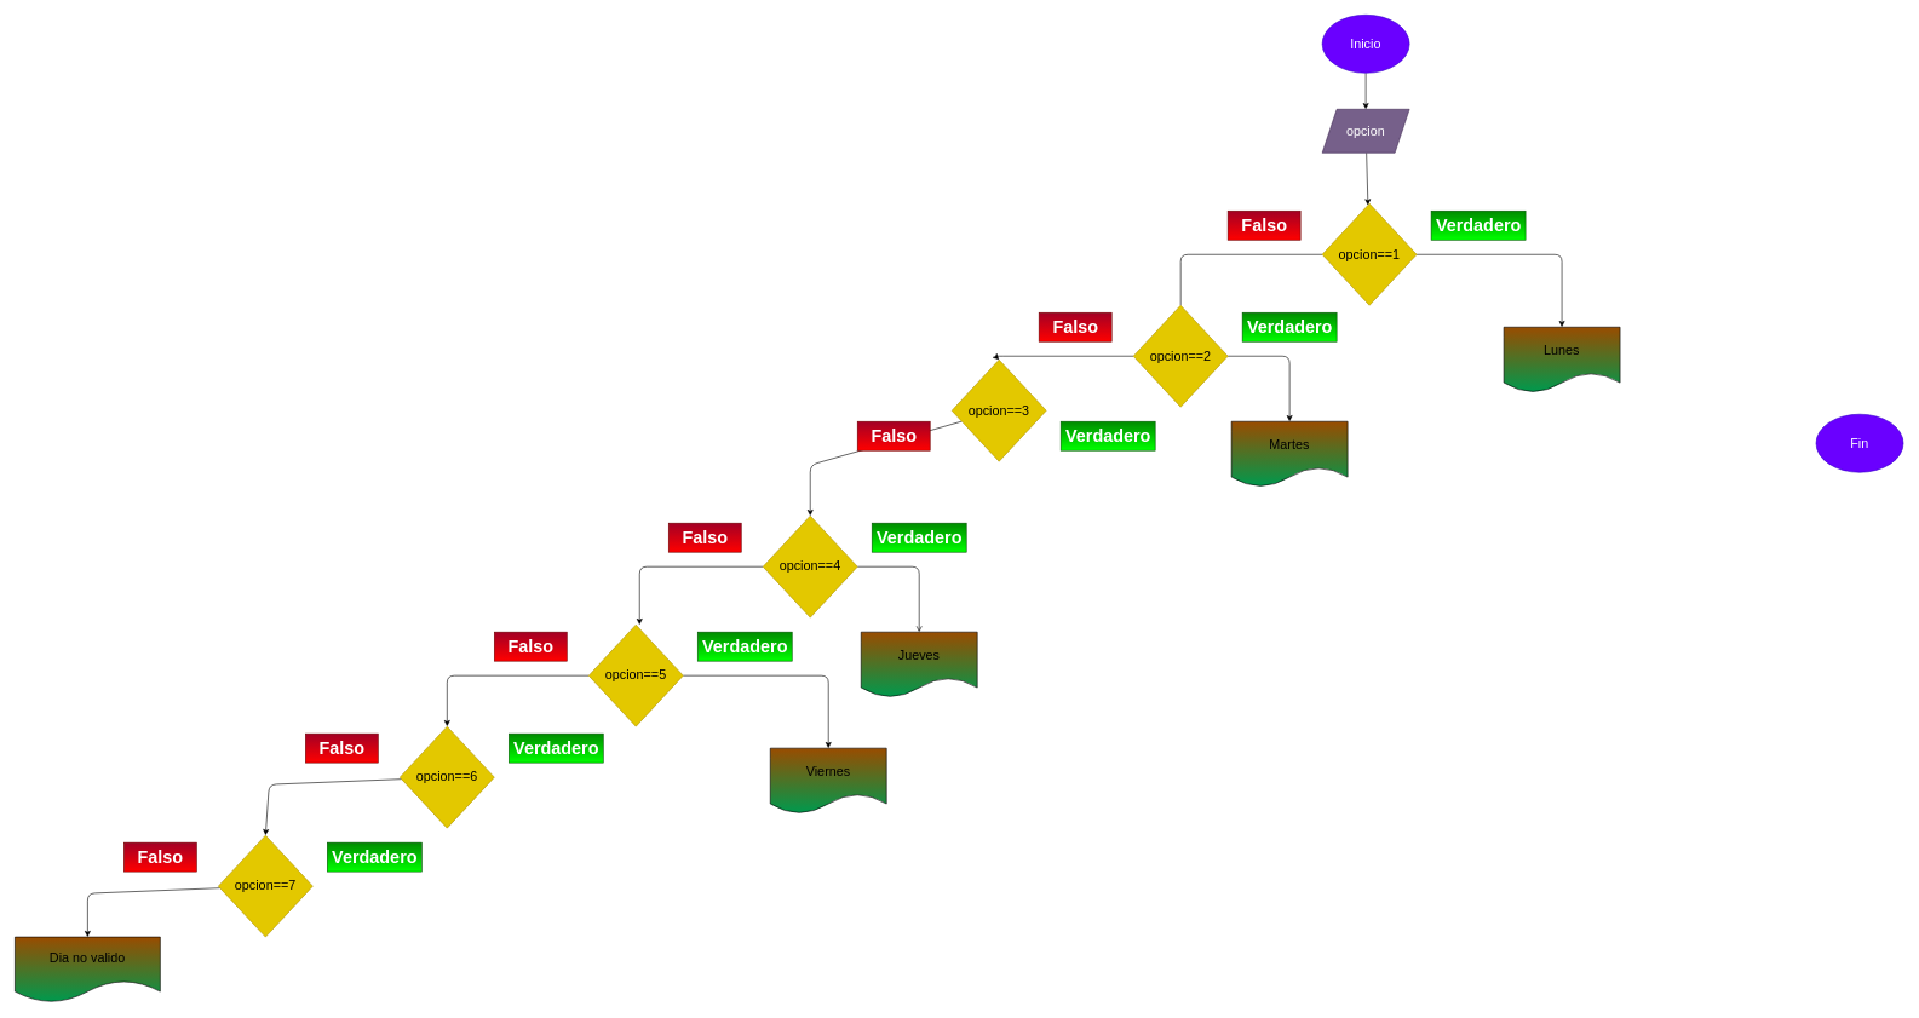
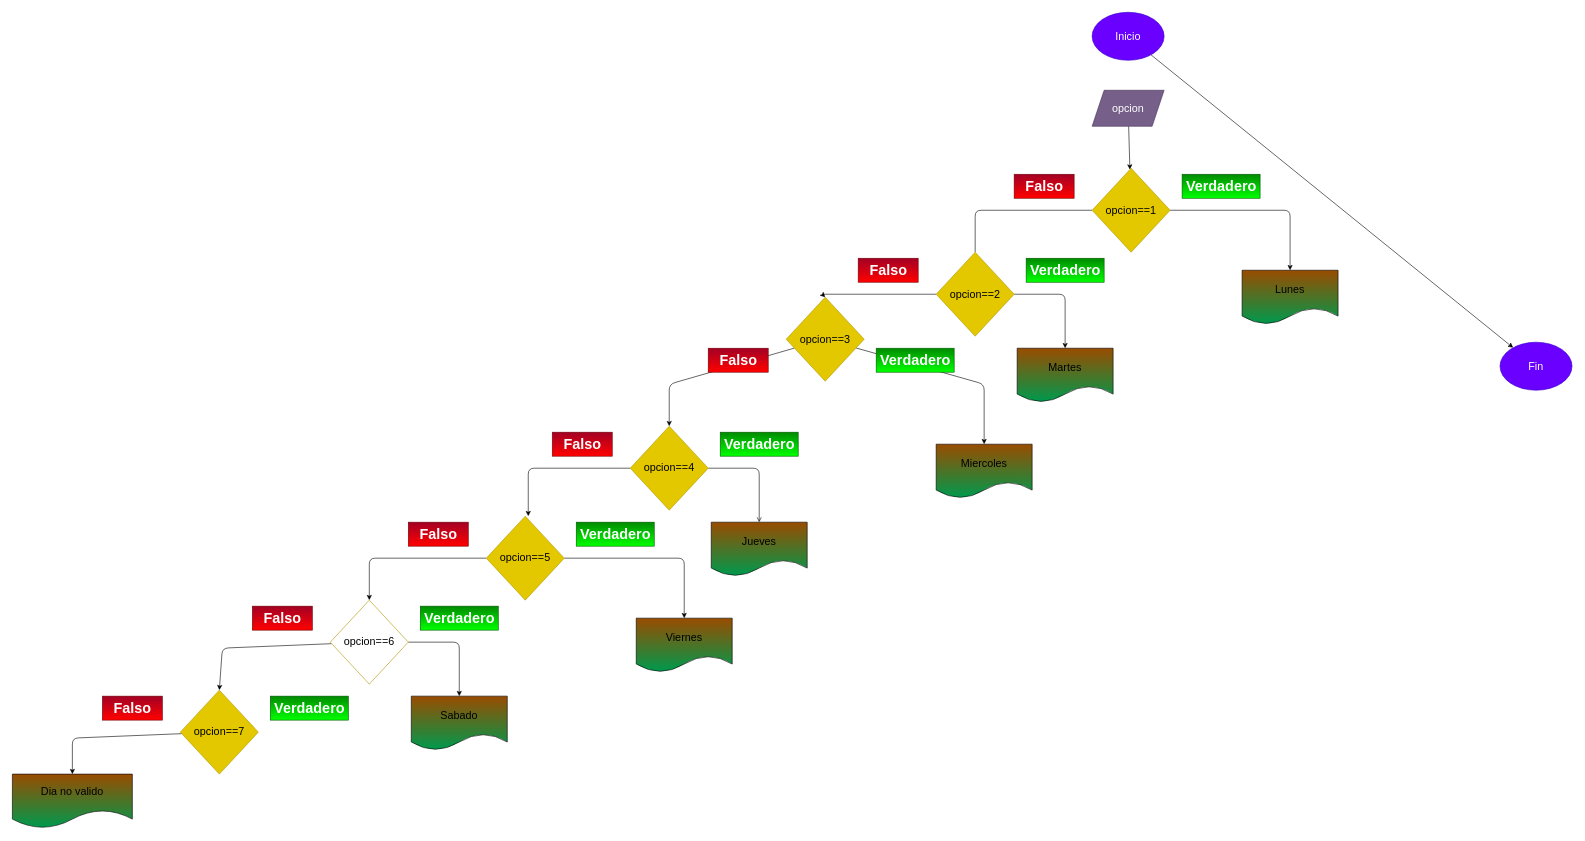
  <mxCell id="0" />
  <mxCell id="1" parent="0" />
- <mxCell id="2" value="" style="edgeStyle=none;html=1;fontSize=18;" parent="1" source="3" target="5" edge="1"><mxGeometry relative="1" as="geometry" /></mxCell>
+ <mxCell id="2" value="" style="edgeStyle=none;html=1;fontSize=18;" parent="1" source="3" target="11" edge="1"><mxGeometry relative="1" as="geometry" /></mxCell>
  <mxCell id="3" value="&lt;font style=&quot;font-size: 18px&quot;&gt;Inicio&lt;/font&gt;" style="ellipse;whiteSpace=wrap;html=1;fillColor=#6a00ff;fontColor=#ffffff;strokeColor=#3700CC;" parent="1" vertex="1"><mxGeometry x="1820" y="20" width="120" height="80" as="geometry" /></mxCell>
  <mxCell id="4" style="edgeStyle=none;html=1;fontSize=18;" parent="1" source="5" target="8" edge="1"><mxGeometry relative="1" as="geometry" /></mxCell>
  <mxCell id="5" value="&lt;font style=&quot;font-size: 18px&quot;&gt;opcion&lt;/font&gt;" style="shape=parallelogram;perimeter=parallelogramPerimeter;whiteSpace=wrap;html=1;fixedSize=1;fillColor=#76608a;fontColor=#ffffff;strokeColor=#432D57;" parent="1" vertex="1"><mxGeometry x="1820" y="150" width="120" height="60" as="geometry" /></mxCell>
  <mxCell id="6" style="edgeStyle=none;html=1;" parent="1" source="8" target="18" edge="1"><mxGeometry relative="1" as="geometry"><Array as="points"><mxPoint x="2150" y="350" /></Array><mxPoint x="2155" y="440" as="targetPoint" /></mxGeometry></mxCell>
  <mxCell id="7" style="edgeStyle=none;html=1;fontSize=18;entryX=0.5;entryY=0;entryDx=0;entryDy=0;endArrow=none;" parent="1" source="8" target="15" edge="1"><mxGeometry relative="1" as="geometry"><Array as="points"><mxPoint x="1625" y="350" /></Array><mxPoint x="1575" y="420" as="targetPoint" /></mxGeometry></mxCell>
  <mxCell id="8" value="opcion==1" style="rhombus;whiteSpace=wrap;html=1;fontSize=18;fillColor=#e3c800;fontColor=#000000;strokeColor=#B09500;" parent="1" vertex="1"><mxGeometry x="1820" y="280" width="130" height="140" as="geometry" /></mxCell>
  <mxCell id="9" value="Falso" style="text;strokeColor=#6F0000;fillColor=#a20025;html=1;fontSize=24;fontStyle=1;verticalAlign=middle;align=center;fontColor=#ffffff;gradientColor=#FF0000;" parent="1" vertex="1"><mxGeometry x="1690" y="290" width="100" height="40" as="geometry" /></mxCell>
  <mxCell id="10" value="Verdadero" style="text;strokeColor=#005700;fillColor=#008a00;html=1;fontSize=24;fontStyle=1;verticalAlign=middle;align=center;fontColor=#ffffff;gradientColor=#00FF00;" parent="1" vertex="1"><mxGeometry x="1970" y="290" width="130" height="40" as="geometry" /></mxCell>
  <mxCell id="11" value="Fin" style="ellipse;whiteSpace=wrap;html=1;fontSize=18;fillColor=#6a00ff;fontColor=#ffffff;strokeColor=#3700CC;" parent="1" vertex="1"><mxGeometry x="2500" y="570" width="120" height="80" as="geometry" /></mxCell>
  <mxCell id="12" value="Martes" style="shape=document;whiteSpace=wrap;html=1;boundedLbl=1;fontSize=18;gradientColor=#00994D;fillColor=#994C00;" parent="1" vertex="1"><mxGeometry x="1695" y="580" width="160" height="90" as="geometry" /></mxCell>
  <mxCell id="13" style="edgeStyle=none;html=1;" parent="1" source="15" target="12" edge="1"><mxGeometry relative="1" as="geometry"><Array as="points"><mxPoint x="1775" y="490" /></Array><mxPoint x="1775" y="580" as="targetPoint" /></mxGeometry></mxCell>
  <mxCell id="14" style="edgeStyle=none;html=1;fontSize=18;entryX=0.5;entryY=0;entryDx=0;entryDy=0;" parent="1" source="15" target="21" edge="1"><mxGeometry relative="1" as="geometry"><Array as="points"><mxPoint x="1370" y="490" /></Array><mxPoint x="1370" y="560" as="targetPoint" /></mxGeometry></mxCell>
  <mxCell id="15" value="opcion==2" style="rhombus;whiteSpace=wrap;html=1;fontSize=18;fillColor=#e3c800;fontColor=#000000;strokeColor=#B09500;" parent="1" vertex="1"><mxGeometry x="1560" y="420" width="130" height="140" as="geometry" /></mxCell>
  <mxCell id="16" value="Falso" style="text;strokeColor=#6F0000;fillColor=#a20025;html=1;fontSize=24;fontStyle=1;verticalAlign=middle;align=center;fontColor=#ffffff;gradientColor=#FF0000;" parent="1" vertex="1"><mxGeometry x="1430" y="430" width="100" height="40" as="geometry" /></mxCell>
  <mxCell id="17" value="Verdadero" style="text;strokeColor=#005700;fillColor=#008a00;html=1;fontSize=24;fontStyle=1;verticalAlign=middle;align=center;fontColor=#ffffff;gradientColor=#00FF00;" parent="1" vertex="1"><mxGeometry x="1710" y="430" width="130" height="40" as="geometry" /></mxCell>
  <mxCell id="18" value="Lunes" style="shape=document;whiteSpace=wrap;html=1;boundedLbl=1;fontSize=18;gradientColor=#00994D;fillColor=#994C00;" vertex="1" parent="1"><mxGeometry x="2070" y="450" width="160" height="90" as="geometry" /></mxCell>
+ <mxCell id="19" style="edgeStyle=none;html=1;" edge="1" parent="1" source="21" target="30"><mxGeometry relative="1" as="geometry"><Array as="points"><mxPoint x="1640" y="640" /></Array><mxPoint x="1645" y="730" as="targetPoint" /></mxGeometry></mxCell>
  <mxCell id="20" style="edgeStyle=none;html=1;fontSize=18;entryX=0.5;entryY=0;entryDx=0;entryDy=0;" edge="1" parent="1" source="21" target="27"><mxGeometry relative="1" as="geometry"><Array as="points"><mxPoint x="1115" y="640" /></Array><mxPoint x="1065" y="710" as="targetPoint" /></mxGeometry></mxCell>
  <mxCell id="21" value="opcion==3" style="rhombus;whiteSpace=wrap;html=1;fontSize=18;fillColor=#e3c800;fontColor=#000000;strokeColor=#B09500;" vertex="1" parent="1"><mxGeometry x="1310" y="495" width="130" height="140" as="geometry" /></mxCell>
  <mxCell id="22" value="Falso" style="text;strokeColor=#6F0000;fillColor=#a20025;html=1;fontSize=24;fontStyle=1;verticalAlign=middle;align=center;fontColor=#ffffff;gradientColor=#FF0000;" vertex="1" parent="1"><mxGeometry x="1180" y="580" width="100" height="40" as="geometry" /></mxCell>
  <mxCell id="23" value="Verdadero" style="text;strokeColor=#005700;fillColor=#008a00;html=1;fontSize=24;fontStyle=1;verticalAlign=middle;align=center;fontColor=#ffffff;gradientColor=#00FF00;" vertex="1" parent="1"><mxGeometry x="1460" y="580" width="130" height="40" as="geometry" /></mxCell>
  <mxCell id="24" value="Jueves" style="shape=document;whiteSpace=wrap;html=1;boundedLbl=1;fontSize=18;gradientColor=#00994D;fillColor=#994C00;" vertex="1" parent="1"><mxGeometry x="1185" y="870" width="160" height="90" as="geometry" /></mxCell>
  <mxCell id="25" style="edgeStyle=none;html=1;endArrow=open;" edge="1" parent="1" source="27" target="24"><mxGeometry relative="1" as="geometry"><Array as="points"><mxPoint x="1265" y="780" /></Array><mxPoint x="1265" y="870" as="targetPoint" /></mxGeometry></mxCell>
  <mxCell id="26" style="edgeStyle=none;html=1;fontSize=18;" edge="1" parent="1" source="27"><mxGeometry relative="1" as="geometry"><Array as="points"><mxPoint x="880" y="780" /></Array><mxPoint x="880" y="860" as="targetPoint" /></mxGeometry></mxCell>
  <mxCell id="27" value="opcion==4" style="rhombus;whiteSpace=wrap;html=1;fontSize=18;fillColor=#e3c800;fontColor=#000000;strokeColor=#B09500;" vertex="1" parent="1"><mxGeometry x="1050" y="710" width="130" height="140" as="geometry" /></mxCell>
  <mxCell id="28" value="Falso" style="text;strokeColor=#6F0000;fillColor=#a20025;html=1;fontSize=24;fontStyle=1;verticalAlign=middle;align=center;fontColor=#ffffff;gradientColor=#FF0000;" vertex="1" parent="1"><mxGeometry x="920" y="720" width="100" height="40" as="geometry" /></mxCell>
  <mxCell id="29" value="Verdadero" style="text;strokeColor=#005700;fillColor=#008a00;html=1;fontSize=24;fontStyle=1;verticalAlign=middle;align=center;fontColor=#ffffff;gradientColor=#00FF00;" vertex="1" parent="1"><mxGeometry x="1200" y="720" width="130" height="40" as="geometry" /></mxCell>
+ <mxCell id="30" value="Miercoles" style="shape=document;whiteSpace=wrap;html=1;boundedLbl=1;fontSize=18;gradientColor=#00994D;fillColor=#994C00;" vertex="1" parent="1"><mxGeometry x="1560" y="740" width="160" height="90" as="geometry" /></mxCell>
  <mxCell id="31" style="edgeStyle=none;html=1;" edge="1" source="33" target="42" parent="1"><mxGeometry relative="1" as="geometry"><Array as="points"><mxPoint x="1140" y="930" /></Array><mxPoint x="1145" y="1020" as="targetPoint" /></mxGeometry></mxCell>
  <mxCell id="32" style="edgeStyle=none;html=1;fontSize=18;entryX=0.5;entryY=0;entryDx=0;entryDy=0;" edge="1" source="33" target="39" parent="1"><mxGeometry relative="1" as="geometry"><Array as="points"><mxPoint x="615" y="930" /></Array><mxPoint x="565" y="1000" as="targetPoint" /></mxGeometry></mxCell>
  <mxCell id="33" value="opcion==5" style="rhombus;whiteSpace=wrap;html=1;fontSize=18;fillColor=#e3c800;fontColor=#000000;strokeColor=#B09500;" vertex="1" parent="1"><mxGeometry x="810" y="860" width="130" height="140" as="geometry" /></mxCell>
  <mxCell id="34" value="Falso" style="text;strokeColor=#6F0000;fillColor=#a20025;html=1;fontSize=24;fontStyle=1;verticalAlign=middle;align=center;fontColor=#ffffff;gradientColor=#FF0000;" vertex="1" parent="1"><mxGeometry x="680" y="870" width="100" height="40" as="geometry" /></mxCell>
  <mxCell id="35" value="Verdadero" style="text;strokeColor=#005700;fillColor=#008a00;html=1;fontSize=24;fontStyle=1;verticalAlign=middle;align=center;fontColor=#ffffff;gradientColor=#00FF00;" vertex="1" parent="1"><mxGeometry x="960" y="870" width="130" height="40" as="geometry" /></mxCell>
+ <mxCell id="36" value="Sabado" style="shape=document;whiteSpace=wrap;html=1;boundedLbl=1;fontSize=18;gradientColor=#00994D;fillColor=#994C00;" vertex="1" parent="1"><mxGeometry x="685" y="1160" width="160" height="90" as="geometry" /></mxCell>
+ <mxCell id="37" style="edgeStyle=none;html=1;" edge="1" source="39" target="36" parent="1"><mxGeometry relative="1" as="geometry"><Array as="points"><mxPoint x="765" y="1070" /></Array><mxPoint x="765" y="1160" as="targetPoint" /></mxGeometry></mxCell>
  <mxCell id="38" style="edgeStyle=none;html=1;fontSize=18;entryX=0.5;entryY=0;entryDx=0;entryDy=0;" edge="1" source="39" parent="1" target="44"><mxGeometry relative="1" as="geometry"><Array as="points"><mxPoint x="370" y="1080" /></Array><mxPoint x="370" y="1150" as="targetPoint" /></mxGeometry></mxCell>
- <mxCell id="39" value="opcion==6" style="rhombus;whiteSpace=wrap;html=1;fontSize=18;fillColor=#e3c800;fontColor=#000000;strokeColor=#B09500;" vertex="1" parent="1"><mxGeometry x="550" y="1000" width="130" height="140" as="geometry" /></mxCell>
+ <mxCell id="39" value="opcion==6" style="rhombus;whiteSpace=wrap;html=1;fontSize=18;fillColor=#ffffff;fontColor=#000000;strokeColor=#B09500;" vertex="1" parent="1"><mxGeometry x="550" y="1000" width="130" height="140" as="geometry" /></mxCell>
  <mxCell id="40" value="Falso" style="text;strokeColor=#6F0000;fillColor=#a20025;html=1;fontSize=24;fontStyle=1;verticalAlign=middle;align=center;fontColor=#ffffff;gradientColor=#FF0000;" vertex="1" parent="1"><mxGeometry x="420" y="1010" width="100" height="40" as="geometry" /></mxCell>
  <mxCell id="41" value="Verdadero" style="text;strokeColor=#005700;fillColor=#008a00;html=1;fontSize=24;fontStyle=1;verticalAlign=middle;align=center;fontColor=#ffffff;gradientColor=#00FF00;" vertex="1" parent="1"><mxGeometry x="700" y="1010" width="130" height="40" as="geometry" /></mxCell>
  <mxCell id="42" value="Viernes" style="shape=document;whiteSpace=wrap;html=1;boundedLbl=1;fontSize=18;gradientColor=#00994D;fillColor=#994C00;" vertex="1" parent="1"><mxGeometry x="1060" y="1030" width="160" height="90" as="geometry" /></mxCell>
  <mxCell id="43" style="edgeStyle=none;html=1;fontSize=18;entryX=0.5;entryY=0;entryDx=0;entryDy=0;" edge="1" parent="1" source="44" target="47"><mxGeometry relative="1" as="geometry"><Array as="points"><mxPoint x="120" y="1230" /></Array><mxPoint x="120" y="1300" as="targetPoint" /></mxGeometry></mxCell>
  <mxCell id="44" value="opcion==7" style="rhombus;whiteSpace=wrap;html=1;fontSize=18;fillColor=#e3c800;fontColor=#000000;strokeColor=#B09500;" vertex="1" parent="1"><mxGeometry x="300" y="1150" width="130" height="140" as="geometry" /></mxCell>
  <mxCell id="45" value="Falso" style="text;strokeColor=#6F0000;fillColor=#a20025;html=1;fontSize=24;fontStyle=1;verticalAlign=middle;align=center;fontColor=#ffffff;gradientColor=#FF0000;" vertex="1" parent="1"><mxGeometry x="170" y="1160" width="100" height="40" as="geometry" /></mxCell>
  <mxCell id="46" value="Verdadero" style="text;strokeColor=#005700;fillColor=#008a00;html=1;fontSize=24;fontStyle=1;verticalAlign=middle;align=center;fontColor=#ffffff;gradientColor=#00FF00;" vertex="1" parent="1"><mxGeometry x="450" y="1160" width="130" height="40" as="geometry" /></mxCell>
  <mxCell id="47" value="Dia no valido" style="shape=document;whiteSpace=wrap;html=1;boundedLbl=1;fontSize=18;gradientColor=#00994D;fillColor=#994C00;size=0.333;" vertex="1" parent="1"><mxGeometry x="20" y="1290" width="200" height="90" as="geometry" /></mxCell>
